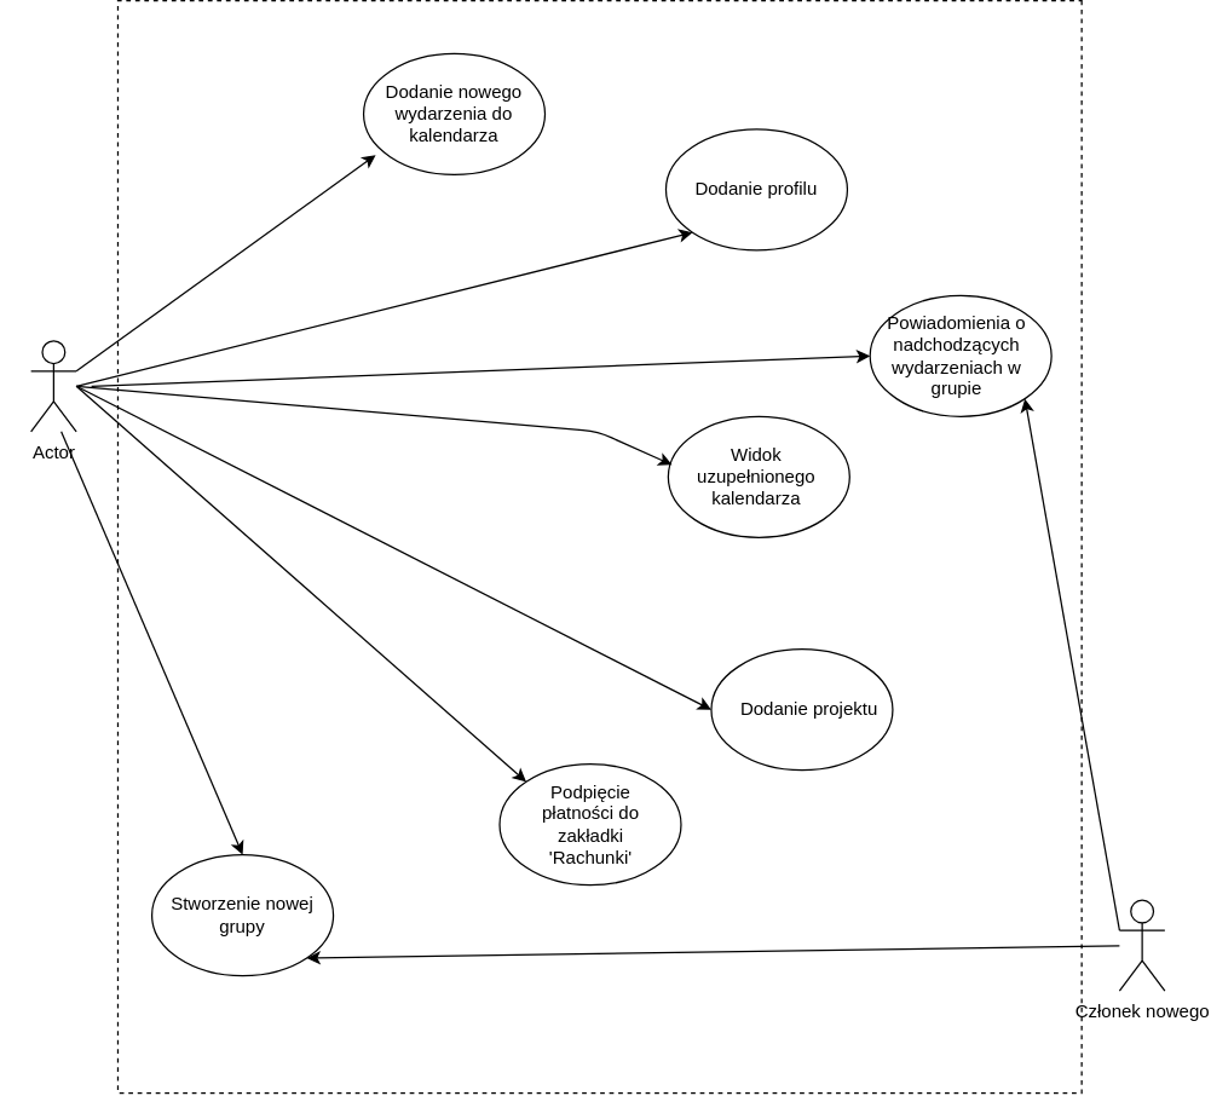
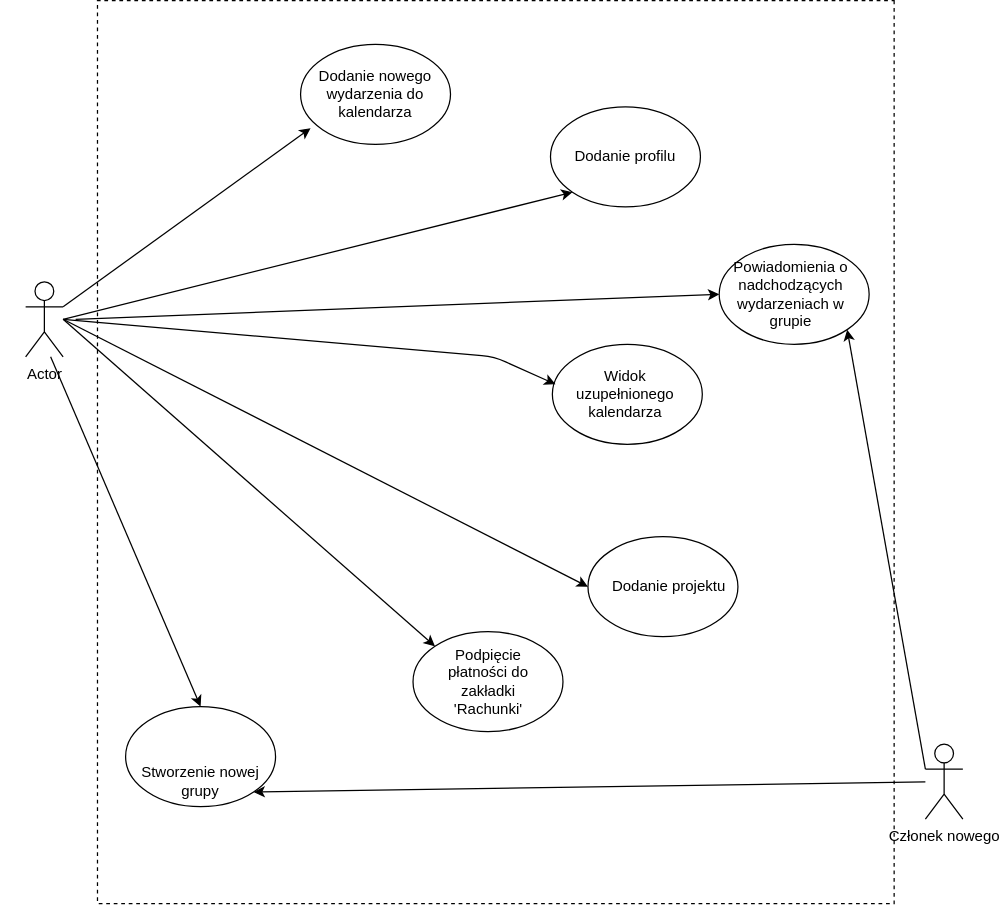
  <mxCell id="0" />
  <mxCell id="1" parent="0" />
  <mxCell id="2" value="Actor" style="shape=umlActor;verticalLabelPosition=bottom;labelBackgroundColor=#ffffff;verticalAlign=top;html=1;outlineConnect=0;" vertex="1" parent="1"><mxGeometry x="20" y="210" width="30" height="60" as="geometry" /></mxCell>
  <mxCell id="3" value="" style="ellipse;whiteSpace=wrap;html=1;" vertex="1" parent="1"><mxGeometry x="240" y="20" width="120" height="80" as="geometry" /></mxCell>
  <mxCell id="4" value="" style="edgeStyle=orthogonalEdgeStyle;rounded=0;orthogonalLoop=1;jettySize=auto;html=1;" edge="1" parent="1"><mxGeometry relative="1" as="geometry"><mxPoint x="210" y="210" as="sourcePoint" /><mxPoint x="210" y="210" as="targetPoint" /></mxGeometry></mxCell>
  <mxCell id="5" value="Dodanie nowego wydarzenia do kalendarza" style="text;html=1;strokeColor=none;fillColor=none;align=center;verticalAlign=middle;whiteSpace=wrap;rounded=0;" vertex="1" parent="1"><mxGeometry x="250" y="50" width="100" height="20" as="geometry" /></mxCell>
  <mxCell id="6" value="" style="ellipse;whiteSpace=wrap;html=1;" vertex="1" parent="1"><mxGeometry x="100" y="550" width="120" height="80" as="geometry" /></mxCell>
  <mxCell id="7" value="" style="ellipse;whiteSpace=wrap;html=1;" vertex="1" parent="1"><mxGeometry x="440" y="70" width="120" height="80" as="geometry" /></mxCell>
- <mxCell id="8" value="Stworzenie nowej grupy" style="text;html=1;strokeColor=none;fillColor=none;align=center;verticalAlign=middle;whiteSpace=wrap;rounded=0;" vertex="1" parent="1"><mxGeometry x="110" y="580" width="100" height="20" as="geometry" /></mxCell>
+ <mxCell id="8" value="Stworzenie nowej grupy" style="text;html=1;strokeColor=none;fillColor=none;align=center;verticalAlign=middle;whiteSpace=wrap;rounded=0;" vertex="1" parent="1"><mxGeometry x="110" y="600" width="100" height="20" as="geometry" /></mxCell>
  <mxCell id="9" value="Dodanie profilu" style="text;html=1;strokeColor=none;fillColor=none;align=center;verticalAlign=middle;whiteSpace=wrap;rounded=0;" vertex="1" parent="1"><mxGeometry x="450" y="100" width="100" height="20" as="geometry" /></mxCell>
  <mxCell id="10" value="" style="ellipse;whiteSpace=wrap;html=1;" vertex="1" parent="1"><mxGeometry x="330" y="490" width="120" height="80" as="geometry" /></mxCell>
  <mxCell id="11" value="" style="endArrow=classic;html=1;entryX=0;entryY=0;entryDx=0;entryDy=0;" edge="1" parent="1" target="10"><mxGeometry width="50" height="50" relative="1" as="geometry"><mxPoint x="50" y="240" as="sourcePoint" /><mxPoint x="260" y="250" as="targetPoint" /></mxGeometry></mxCell>
  <mxCell id="12" value="" style="endArrow=classic;html=1;entryX=0.5;entryY=0;entryDx=0;entryDy=0;" edge="1" parent="1" target="6"><mxGeometry width="50" height="50" relative="1" as="geometry"><mxPoint x="40" y="270" as="sourcePoint" /><mxPoint x="337.574" y="531.716" as="targetPoint" /></mxGeometry></mxCell>
  <mxCell id="13" value="" style="endArrow=classic;html=1;entryX=0.067;entryY=0.838;entryDx=0;entryDy=0;entryPerimeter=0;exitX=1;exitY=0.333;exitDx=0;exitDy=0;exitPerimeter=0;" edge="1" parent="1" source="2" target="3"><mxGeometry width="50" height="50" relative="1" as="geometry"><mxPoint x="60" y="240" as="sourcePoint" /><mxPoint x="240" y="240" as="targetPoint" /></mxGeometry></mxCell>
  <mxCell id="14" value="" style="endArrow=classic;html=1;entryX=0;entryY=1;entryDx=0;entryDy=0;" edge="1" parent="1" target="7"><mxGeometry width="50" height="50" relative="1" as="geometry"><mxPoint x="50" y="240" as="sourcePoint" /><mxPoint x="308.04" y="120" as="targetPoint" /></mxGeometry></mxCell>
  <mxCell id="15" value="Podpięcie płatności do zakładki 'Rachunki'" style="text;html=1;strokeColor=none;fillColor=none;align=center;verticalAlign=middle;whiteSpace=wrap;rounded=0;" vertex="1" parent="1"><mxGeometry x="338.5" y="520" width="103" height="20" as="geometry" /></mxCell>
  <mxCell id="16" value="" style="ellipse;whiteSpace=wrap;html=1;" vertex="1" parent="1"><mxGeometry x="470" y="414" width="120" height="80" as="geometry" /></mxCell>
  <mxCell id="17" value="" style="endArrow=classic;html=1;entryX=0;entryY=0.5;entryDx=0;entryDy=0;" edge="1" parent="1" target="16"><mxGeometry width="50" height="50" relative="1" as="geometry"><mxPoint x="50" y="240" as="sourcePoint" /><mxPoint x="377.574" y="471.716" as="targetPoint" /></mxGeometry></mxCell>
  <mxCell id="18" value="Dodanie projektu" style="text;html=1;strokeColor=none;fillColor=none;align=center;verticalAlign=middle;whiteSpace=wrap;rounded=0;" vertex="1" parent="1"><mxGeometry x="480" y="444" width="110" height="20" as="geometry" /></mxCell>
  <mxCell id="19" value="" style="ellipse;whiteSpace=wrap;html=1;" vertex="1" parent="1"><mxGeometry x="575" y="180" width="120" height="80" as="geometry" /></mxCell>
  <mxCell id="20" value="Powiadomienia o nadchodzących wydarzeniach w grupie" style="text;html=1;strokeColor=none;fillColor=none;align=center;verticalAlign=middle;whiteSpace=wrap;rounded=0;" vertex="1" parent="1"><mxGeometry x="580" y="210" width="105" height="20" as="geometry" /></mxCell>
  <mxCell id="21" value="" style="endArrow=classic;html=1;entryX=0;entryY=1;entryDx=0;entryDy=0;" edge="1" parent="1"><mxGeometry width="50" height="50" relative="1" as="geometry"><mxPoint x="60" y="240" as="sourcePoint" /><mxPoint x="575.004" y="220.004" as="targetPoint" /></mxGeometry></mxCell>
  <mxCell id="22" value="Członek nowego" style="shape=umlActor;verticalLabelPosition=bottom;labelBackgroundColor=#ffffff;verticalAlign=top;html=1;outlineConnect=0;" vertex="1" parent="1"><mxGeometry x="740" y="580" width="30" height="60" as="geometry" /></mxCell>
  <mxCell id="23" value="" style="endArrow=classic;html=1;entryX=1;entryY=1;entryDx=0;entryDy=0;" edge="1" parent="1" source="22" target="6"><mxGeometry width="50" height="50" relative="1" as="geometry"><mxPoint x="250" y="670" as="sourcePoint" /><mxPoint x="300" y="620" as="targetPoint" /></mxGeometry></mxCell>
  <mxCell id="24" value="" style="endArrow=classic;html=1;entryX=1;entryY=1;entryDx=0;entryDy=0;exitX=0;exitY=0.333;exitDx=0;exitDy=0;exitPerimeter=0;" edge="1" parent="1" source="22" target="19"><mxGeometry width="50" height="50" relative="1" as="geometry"><mxPoint x="730" y="570" as="sourcePoint" /><mxPoint x="780" y="520" as="targetPoint" /></mxGeometry></mxCell>
  <mxCell id="25" value="" style="ellipse;whiteSpace=wrap;html=1;" vertex="1" parent="1"><mxGeometry x="441.5" y="260" width="120" height="80" as="geometry" /></mxCell>
  <mxCell id="26" value="Widok uzupełnionego kalendarza" style="text;html=1;strokeColor=none;fillColor=none;align=center;verticalAlign=middle;whiteSpace=wrap;rounded=0;" vertex="1" parent="1"><mxGeometry x="450" y="290" width="100" height="20" as="geometry" /></mxCell>
  <mxCell id="27" value="" style="endArrow=classic;html=1;entryX=0.021;entryY=0.4;entryDx=0;entryDy=0;entryPerimeter=0;" edge="1" parent="1" target="25"><mxGeometry width="50" height="50" relative="1" as="geometry"><mxPoint x="50" y="240" as="sourcePoint" /><mxPoint x="415" y="250" as="targetPoint" /><Array as="points"><mxPoint x="395" y="270" /></Array></mxGeometry></mxCell>
  <mxCell id="28" value="" style="rounded=0;whiteSpace=wrap;html=1;dashed=1;rotation=90;fillColor=none;" vertex="1" parent="1"><mxGeometry x="35" y="27.5" width="722.5" height="637.5" as="geometry" /></mxCell>
